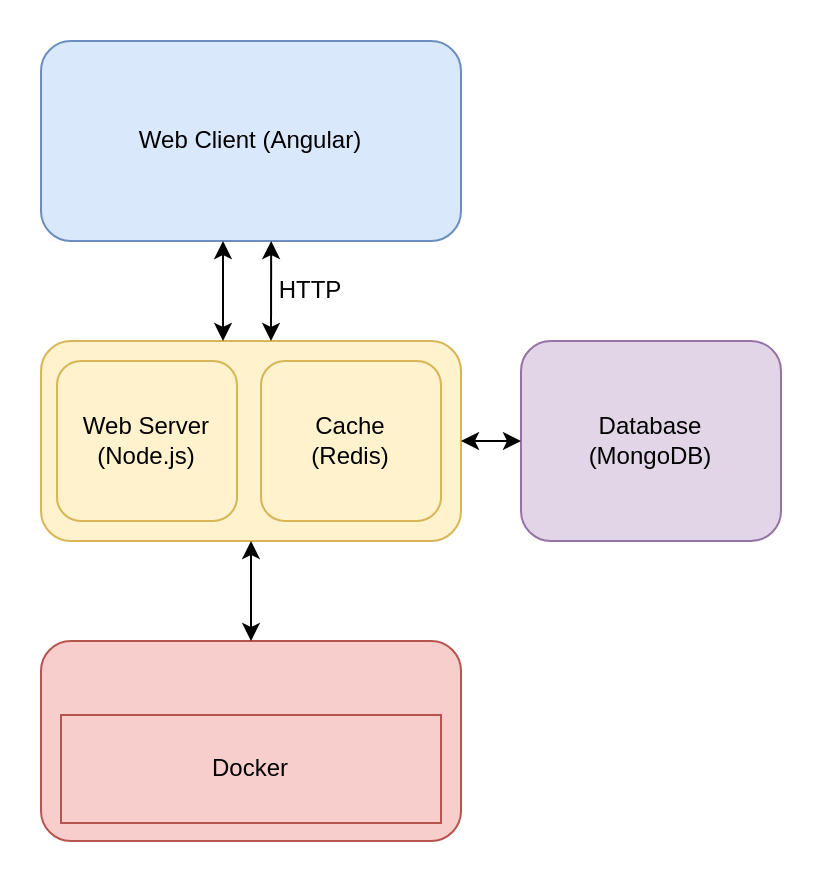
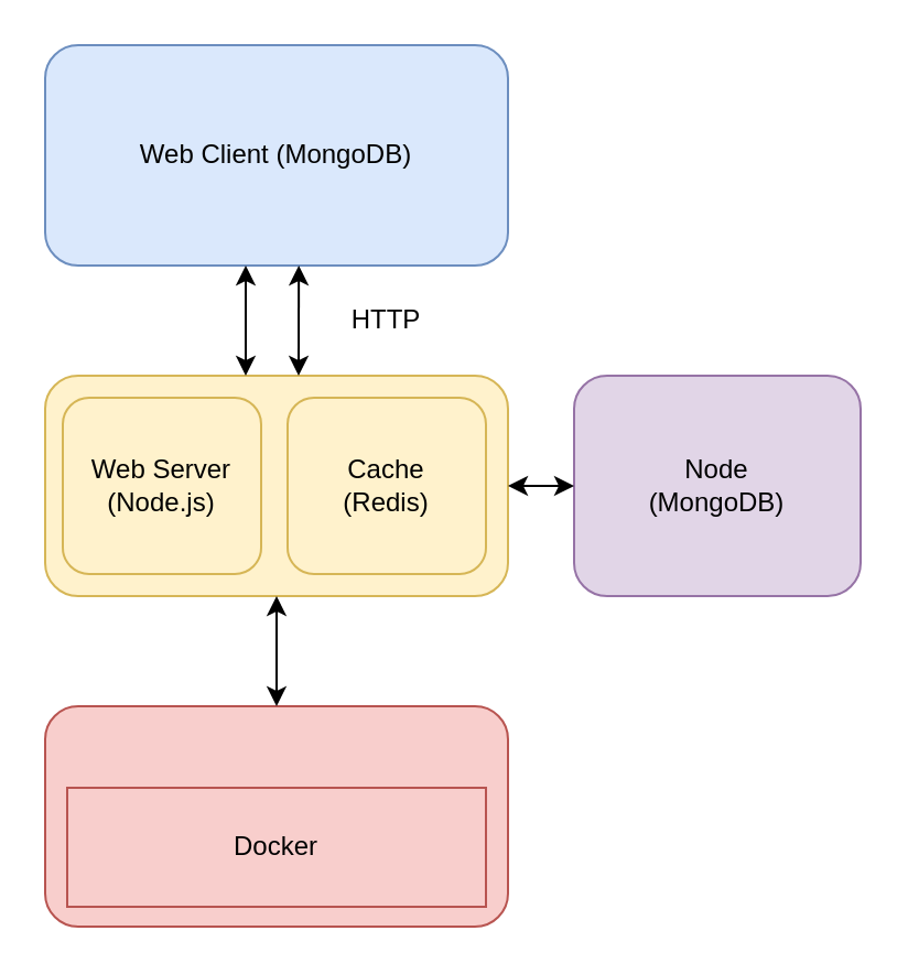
  <mxCell id="0" />
  <mxCell id="1" parent="0" />
- <mxCell id="2" value="Web Client (Angular)" style="rounded=1;whiteSpace=wrap;html=1;fillColor=#dae8fc;strokeColor=#6c8ebf;" vertex="1" parent="1"><mxGeometry x="20" y="20" width="210" height="100" as="geometry" /></mxCell>
+ <mxCell id="2" value="Web Client (MongoDB)" style="rounded=1;whiteSpace=wrap;html=1;fillColor=#dae8fc;strokeColor=#6c8ebf;" vertex="1" parent="1"><mxGeometry x="20" y="20" width="210" height="100" as="geometry" /></mxCell>
  <mxCell id="3" value="" style="rounded=1;whiteSpace=wrap;html=1;fillColor=#fff2cc;strokeColor=#d6b656;" vertex="1" parent="1"><mxGeometry x="20" y="170" width="210" height="100" as="geometry" /></mxCell>
  <mxCell id="4" value="" style="endArrow=classic;startArrow=classic;html=1;entryX=0.5;entryY=1;entryDx=0;entryDy=0;exitX=0.5;exitY=0;exitDx=0;exitDy=0;" edge="1" parent="1"><mxGeometry width="50" height="50" relative="1" as="geometry"><mxPoint x="111" y="170" as="sourcePoint" /><mxPoint x="111" y="120" as="targetPoint" /></mxGeometry></mxCell>
  <mxCell id="5" value="Web Server&lt;br&gt;(Node.js)&lt;br&gt;" style="rounded=1;whiteSpace=wrap;html=1;fillColor=none;strokeColor=#d6b656;" vertex="1" parent="1"><mxGeometry x="28" y="180" width="90" height="80" as="geometry" /></mxCell>
  <mxCell id="6" value="Cache&lt;br&gt;(Redis)&lt;br&gt;" style="rounded=1;whiteSpace=wrap;html=1;fillColor=none;strokeColor=#d6b656;" vertex="1" parent="1"><mxGeometry x="130" y="180" width="90" height="80" as="geometry" /></mxCell>
  <mxCell id="7" value="" style="rounded=1;whiteSpace=wrap;html=1;fillColor=#f8cecc;strokeColor=#b85450;" vertex="1" parent="1"><mxGeometry x="20" y="320" width="210" height="100" as="geometry" /></mxCell>
  <mxCell id="8" value="Docker" style="whiteSpace=wrap;html=1;fillColor=none;strokeColor=#b85450;rounded=0;" vertex="1" parent="1"><mxGeometry x="30" y="357" width="190" height="54" as="geometry" /></mxCell>
  <mxCell id="9" value="" style="endArrow=classic;startArrow=classic;html=1;entryX=0.5;entryY=1;entryDx=0;entryDy=0;exitX=0.5;exitY=0;exitDx=0;exitDy=0;" edge="1" parent="1" source="7" target="3"><mxGeometry width="50" height="50" relative="1" as="geometry"><mxPoint x="108" y="190" as="sourcePoint" /><mxPoint x="107" y="141" as="targetPoint" /></mxGeometry></mxCell>
  <mxCell id="10" value="" style="endArrow=classic;startArrow=classic;html=1;entryX=0.548;entryY=1;entryDx=0;entryDy=0;entryPerimeter=0;" edge="1" parent="1" target="2"><mxGeometry width="50" height="50" relative="1" as="geometry"><mxPoint x="135" y="170" as="sourcePoint" /><mxPoint x="135" y="130" as="targetPoint" /></mxGeometry></mxCell>
- <mxCell id="11" value="HTTP" style="text;html=1;strokeColor=none;fillColor=none;align=center;verticalAlign=middle;whiteSpace=wrap;rounded=0;" vertex="1" parent="1"><mxGeometry x="110" y="135" width="90" height="20" as="geometry" /></mxCell>
- <mxCell id="12" value="Database&lt;br&gt;(MongoDB)&lt;br&gt;" style="rounded=1;whiteSpace=wrap;html=1;fillColor=#e1d5e7;strokeColor=#9673a6;" vertex="1" parent="1"><mxGeometry x="260" y="170" width="130" height="100" as="geometry" /></mxCell>
+ <mxCell id="11" value="HTTP" style="text;html=1;strokeColor=none;fillColor=none;align=center;verticalAlign=middle;whiteSpace=wrap;rounded=0;" vertex="1" parent="1"><mxGeometry x="130" y="135" width="90" height="20" as="geometry" /></mxCell>
+ <mxCell id="12" value="Node&lt;br&gt;(MongoDB)&lt;br&gt;" style="rounded=1;whiteSpace=wrap;html=1;fillColor=#e1d5e7;strokeColor=#9673a6;" vertex="1" parent="1"><mxGeometry x="260" y="170" width="130" height="100" as="geometry" /></mxCell>
  <mxCell id="13" style="edgeStyle=orthogonalEdgeStyle;rounded=0;orthogonalLoop=1;jettySize=auto;html=1;exitX=0.5;exitY=1;exitDx=0;exitDy=0;" edge="1" parent="1" source="12" target="12"><mxGeometry relative="1" as="geometry" /></mxCell>
  <mxCell id="14" value="" style="endArrow=classic;startArrow=classic;html=1;entryX=0;entryY=0.5;entryDx=0;entryDy=0;exitX=1;exitY=0.5;exitDx=0;exitDy=0;" edge="1" parent="1" source="3" target="12"><mxGeometry width="50" height="50" relative="1" as="geometry"><mxPoint x="135" y="330" as="sourcePoint" /><mxPoint x="135" y="280" as="targetPoint" /></mxGeometry></mxCell>
